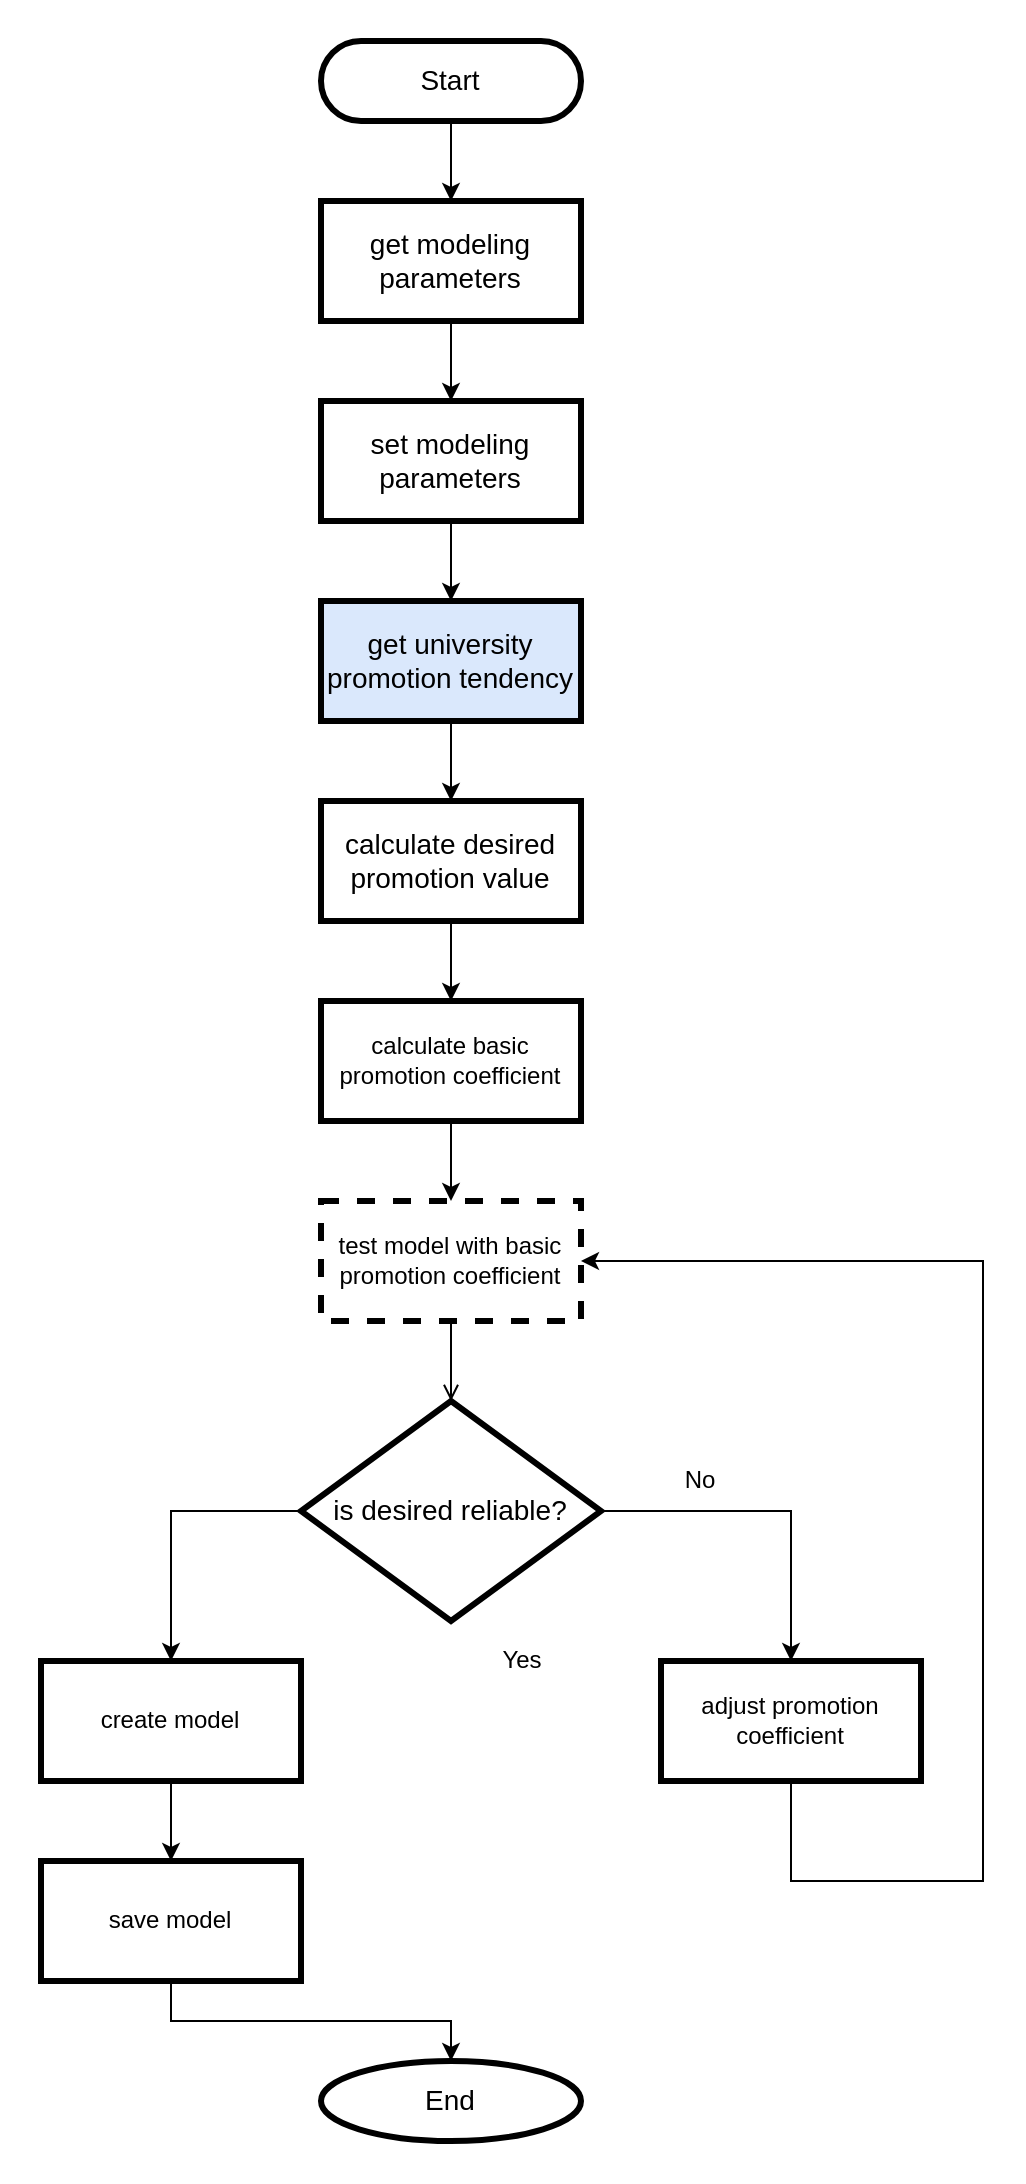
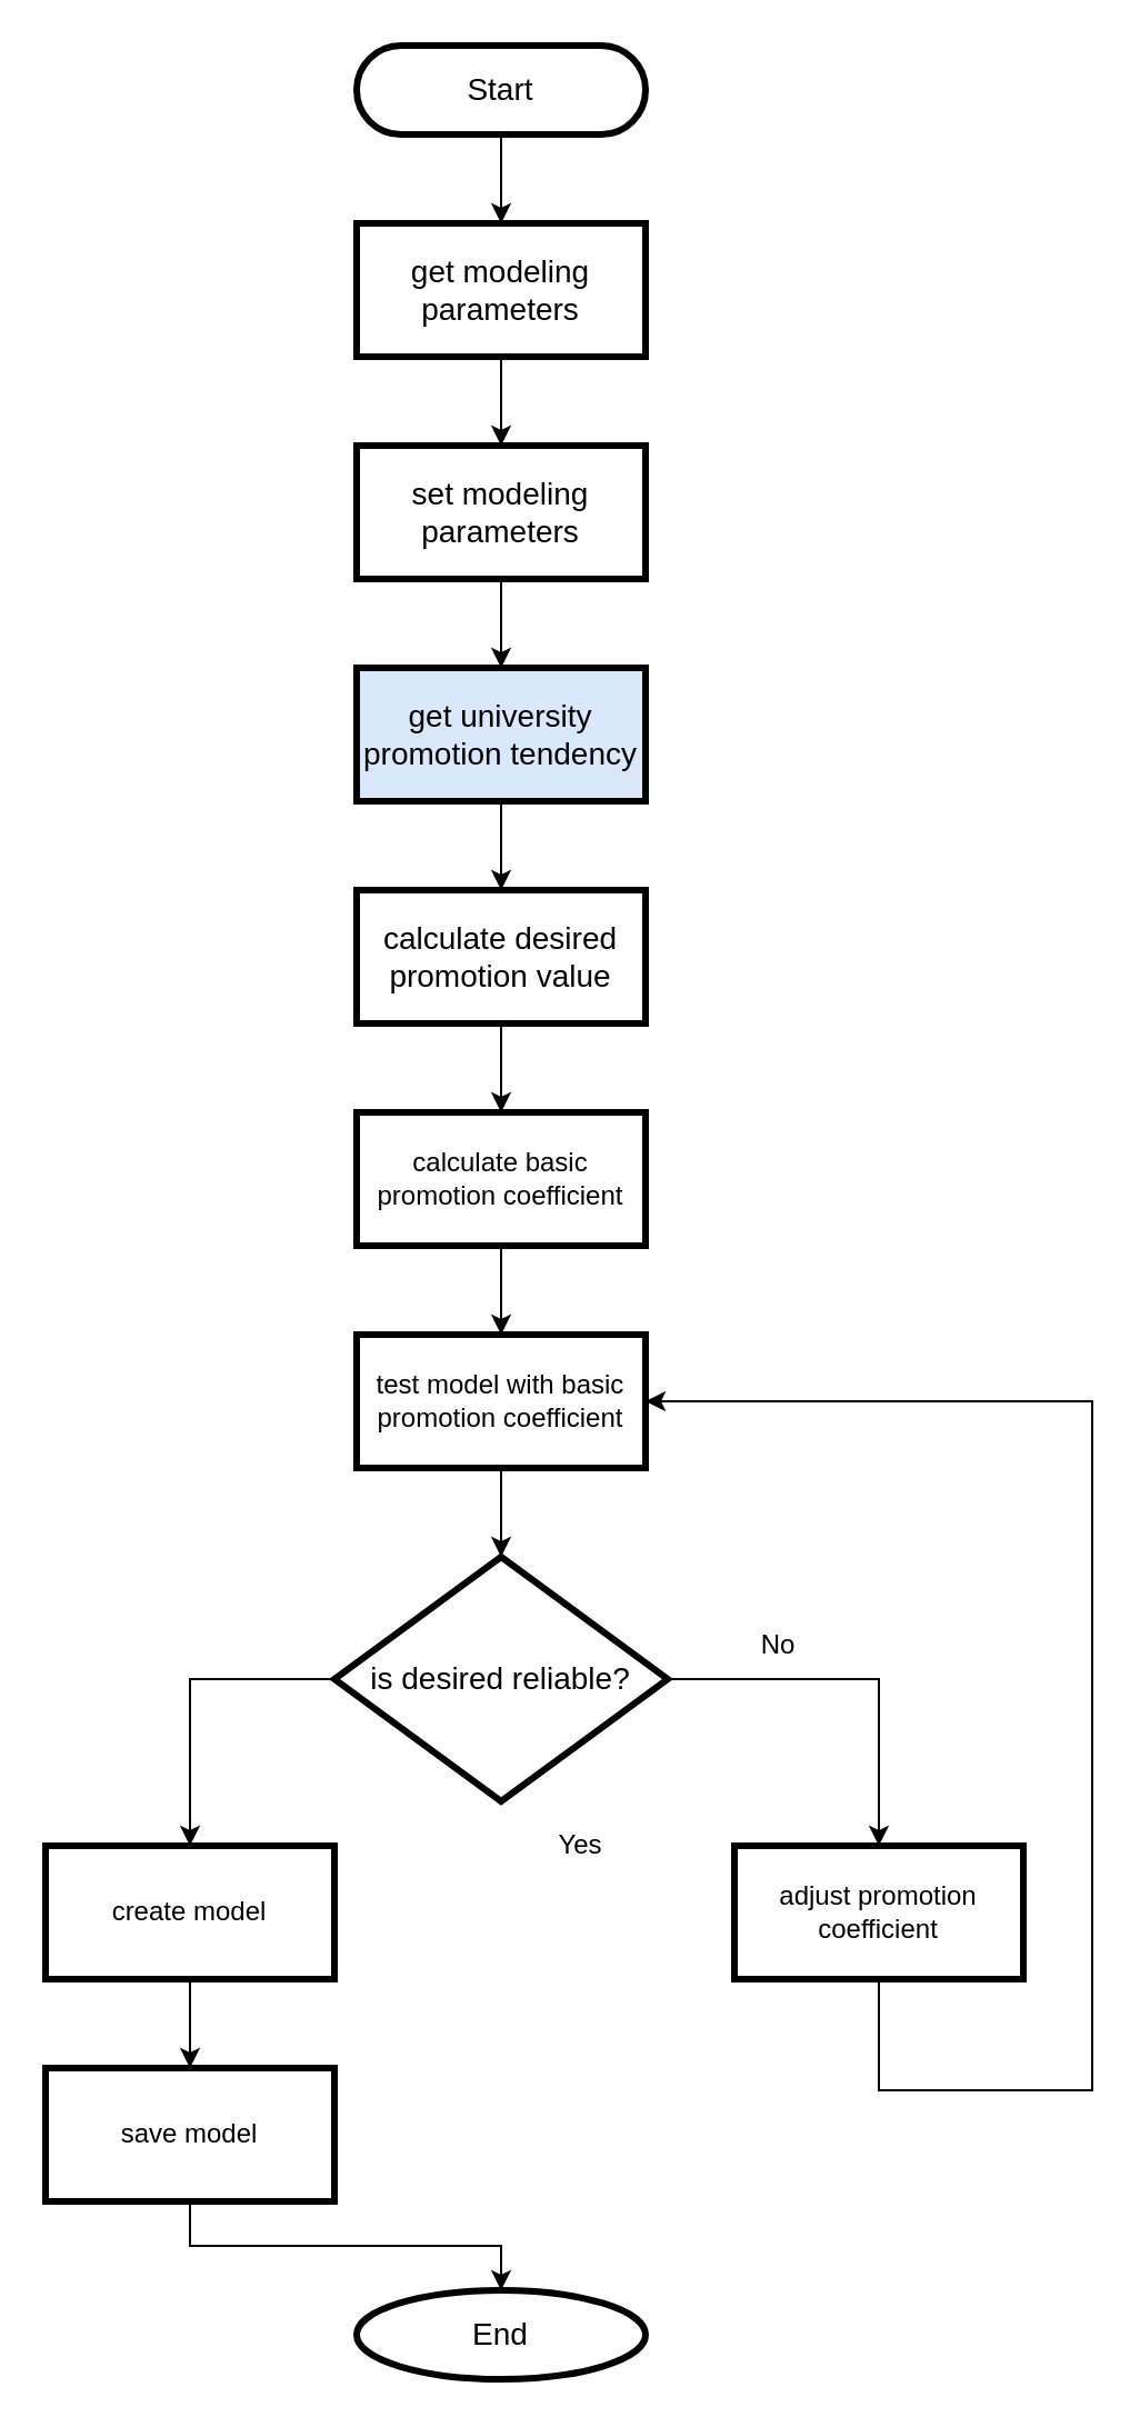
  <mxCell id="0" />
  <mxCell id="1" parent="0" />
  <mxCell id="2" style="edgeStyle=orthogonalEdgeStyle;rounded=0;orthogonalLoop=1;jettySize=auto;html=1;exitX=0.5;exitY=1;exitDx=0;exitDy=0;entryX=0.5;entryY=0;entryDx=0;entryDy=0;" edge="1" parent="1" source="3" target="20"><mxGeometry relative="1" as="geometry" /></mxCell>
  <mxCell id="3" value="&lt;span style=&quot;font-size: 14px&quot;&gt;Start&lt;/span&gt;" style="rounded=1;whiteSpace=wrap;html=1;strokeWidth=3;spacing=15;arcSize=50;absoluteArcSize=0;" vertex="1" parent="1"><mxGeometry x="160" y="20" width="130" height="40" as="geometry" /></mxCell>
  <mxCell id="4" style="edgeStyle=orthogonalEdgeStyle;rounded=0;orthogonalLoop=1;jettySize=auto;html=1;exitX=0.5;exitY=1;exitDx=0;exitDy=0;entryX=0.5;entryY=0;entryDx=0;entryDy=0;" edge="1" parent="1" source="5" target="7"><mxGeometry relative="1" as="geometry" /></mxCell>
  <mxCell id="5" value="&lt;span style=&quot;font-size: 14px&quot;&gt;get university promotion tendency&lt;/span&gt;" style="rounded=0;whiteSpace=wrap;html=1;strokeWidth=3;fillColor=#dae8fc;" vertex="1" parent="1"><mxGeometry x="160" y="300" width="130" height="60" as="geometry" /></mxCell>
  <mxCell id="6" style="edgeStyle=orthogonalEdgeStyle;rounded=0;orthogonalLoop=1;jettySize=auto;html=1;exitX=0.5;exitY=1;exitDx=0;exitDy=0;entryX=0.5;entryY=0;entryDx=0;entryDy=0;" edge="1" parent="1" source="7" target="9"><mxGeometry relative="1" as="geometry" /></mxCell>
  <mxCell id="7" value="&lt;span style=&quot;font-size: 14px&quot;&gt;calculate desired promotion value&lt;/span&gt;" style="rounded=0;whiteSpace=wrap;html=1;strokeWidth=3;" vertex="1" parent="1"><mxGeometry x="160" y="400" width="130" height="60" as="geometry" /></mxCell>
  <mxCell id="8" style="edgeStyle=orthogonalEdgeStyle;rounded=0;orthogonalLoop=1;jettySize=auto;html=1;exitX=0.5;exitY=1;exitDx=0;exitDy=0;entryX=0.5;entryY=0;entryDx=0;entryDy=0;" edge="1" parent="1" source="9" target="14"><mxGeometry relative="1" as="geometry" /></mxCell>
  <mxCell id="9" value="calculate basic promotion coefficient" style="rounded=0;whiteSpace=wrap;html=1;strokeWidth=3;" vertex="1" parent="1"><mxGeometry x="160" y="500" width="130" height="60" as="geometry" /></mxCell>
  <mxCell id="10" style="edgeStyle=orthogonalEdgeStyle;rounded=0;orthogonalLoop=1;jettySize=auto;html=1;exitX=1;exitY=0.5;exitDx=0;exitDy=0;entryX=0.5;entryY=0;entryDx=0;entryDy=0;" edge="1" parent="1" source="12" target="22"><mxGeometry relative="1" as="geometry" /></mxCell>
  <mxCell id="11" style="edgeStyle=orthogonalEdgeStyle;rounded=0;orthogonalLoop=1;jettySize=auto;html=1;exitX=0;exitY=0.5;exitDx=0;exitDy=0;entryX=0.5;entryY=0;entryDx=0;entryDy=0;" edge="1" parent="1" source="12" target="16"><mxGeometry relative="1" as="geometry" /></mxCell>
  <mxCell id="12" value="&lt;span style=&quot;font-size: 14px&quot;&gt;is desired reliable?&lt;/span&gt;" style="rhombus;whiteSpace=wrap;html=1;rounded=0;strokeWidth=3;" vertex="1" parent="1"><mxGeometry x="150" y="700" width="150" height="110" as="geometry" /></mxCell>
- <mxCell id="13" style="edgeStyle=orthogonalEdgeStyle;rounded=0;orthogonalLoop=1;jettySize=auto;html=1;exitX=0.5;exitY=1;exitDx=0;exitDy=0;entryX=0.5;entryY=0;entryDx=0;entryDy=0;endArrow=open;" edge="1" parent="1" source="14" target="12"><mxGeometry relative="1" as="geometry" /></mxCell>
- <mxCell id="14" value="test model with basic promotion coefficient" style="rounded=0;whiteSpace=wrap;html=1;strokeWidth=3;dashed=1;" vertex="1" parent="1"><mxGeometry x="160" y="600" width="130" height="60" as="geometry" /></mxCell>
+ <mxCell id="13" style="edgeStyle=orthogonalEdgeStyle;rounded=0;orthogonalLoop=1;jettySize=auto;html=1;exitX=0.5;exitY=1;exitDx=0;exitDy=0;entryX=0.5;entryY=0;entryDx=0;entryDy=0;" edge="1" parent="1" source="14" target="12"><mxGeometry relative="1" as="geometry" /></mxCell>
+ <mxCell id="14" value="test model with basic promotion coefficient" style="rounded=0;whiteSpace=wrap;html=1;strokeWidth=3;" vertex="1" parent="1"><mxGeometry x="160" y="600" width="130" height="60" as="geometry" /></mxCell>
  <mxCell id="15" style="edgeStyle=orthogonalEdgeStyle;rounded=0;orthogonalLoop=1;jettySize=auto;html=1;exitX=0.5;exitY=1;exitDx=0;exitDy=0;entryX=0.5;entryY=0;entryDx=0;entryDy=0;" edge="1" parent="1" source="16" target="18"><mxGeometry relative="1" as="geometry" /></mxCell>
  <mxCell id="16" value="create model" style="rounded=0;whiteSpace=wrap;html=1;strokeWidth=3;" vertex="1" parent="1"><mxGeometry x="20" y="830" width="130" height="60" as="geometry" /></mxCell>
  <mxCell id="17" style="edgeStyle=orthogonalEdgeStyle;rounded=0;orthogonalLoop=1;jettySize=auto;html=1;exitX=0.5;exitY=1;exitDx=0;exitDy=0;entryX=0.5;entryY=0;entryDx=0;entryDy=0;" edge="1" parent="1" source="18" target="27"><mxGeometry relative="1" as="geometry" /></mxCell>
  <mxCell id="18" value="save model" style="rounded=0;whiteSpace=wrap;html=1;strokeWidth=3;" vertex="1" parent="1"><mxGeometry x="20" y="930" width="130" height="60" as="geometry" /></mxCell>
  <mxCell id="19" style="edgeStyle=orthogonalEdgeStyle;rounded=0;orthogonalLoop=1;jettySize=auto;html=1;exitX=0.5;exitY=1;exitDx=0;exitDy=0;entryX=0.5;entryY=0;entryDx=0;entryDy=0;" edge="1" parent="1" source="20" target="26"><mxGeometry relative="1" as="geometry" /></mxCell>
  <mxCell id="20" value="&lt;span style=&quot;font-size: 14px&quot;&gt;get modeling parameters&lt;/span&gt;" style="rounded=0;whiteSpace=wrap;html=1;strokeWidth=3;" vertex="1" parent="1"><mxGeometry x="160" y="100" width="130" height="60" as="geometry" /></mxCell>
  <mxCell id="21" style="edgeStyle=orthogonalEdgeStyle;rounded=0;orthogonalLoop=1;jettySize=auto;html=1;exitX=0.5;exitY=1;exitDx=0;exitDy=0;entryX=1;entryY=0.5;entryDx=0;entryDy=0;" edge="1" parent="1" source="22" target="14"><mxGeometry relative="1" as="geometry"><Array as="points"><mxPoint x="395" y="940" /><mxPoint x="491" y="940" /><mxPoint x="491" y="630" /></Array></mxGeometry></mxCell>
  <mxCell id="22" value="adjust promotion coefficient" style="rounded=0;whiteSpace=wrap;html=1;strokeWidth=3;" vertex="1" parent="1"><mxGeometry x="330" y="830" width="130" height="60" as="geometry" /></mxCell>
  <mxCell id="23" value="No" style="text;html=1;strokeColor=none;fillColor=none;align=center;verticalAlign=middle;whiteSpace=wrap;rounded=0;" vertex="1" parent="1"><mxGeometry x="330" y="730" width="40" height="20" as="geometry" /></mxCell>
  <mxCell id="24" value="Yes" style="text;html=1;strokeColor=none;fillColor=none;align=center;verticalAlign=middle;whiteSpace=wrap;rounded=0;" vertex="1" parent="1"><mxGeometry x="241" y="820" width="40" height="20" as="geometry" /></mxCell>
  <mxCell id="25" style="edgeStyle=orthogonalEdgeStyle;rounded=0;orthogonalLoop=1;jettySize=auto;html=1;exitX=0.5;exitY=1;exitDx=0;exitDy=0;entryX=0.5;entryY=0;entryDx=0;entryDy=0;" edge="1" parent="1" source="26" target="5"><mxGeometry relative="1" as="geometry" /></mxCell>
  <mxCell id="26" value="&lt;span style=&quot;font-size: 14px&quot;&gt;set modeling parameters&lt;/span&gt;" style="rounded=0;whiteSpace=wrap;html=1;strokeWidth=3;" vertex="1" parent="1"><mxGeometry x="160" y="200" width="130" height="60" as="geometry" /></mxCell>
  <mxCell id="27" value="&lt;span style=&quot;font-size: 14px&quot;&gt;End&lt;/span&gt;" style="ellipse;whiteSpace=wrap;html=1;strokeWidth=3;spacing=15;arcSize=50;absoluteArcSize=0;" vertex="1" parent="1"><mxGeometry x="160" y="1030" width="130" height="40" as="geometry" /></mxCell>
